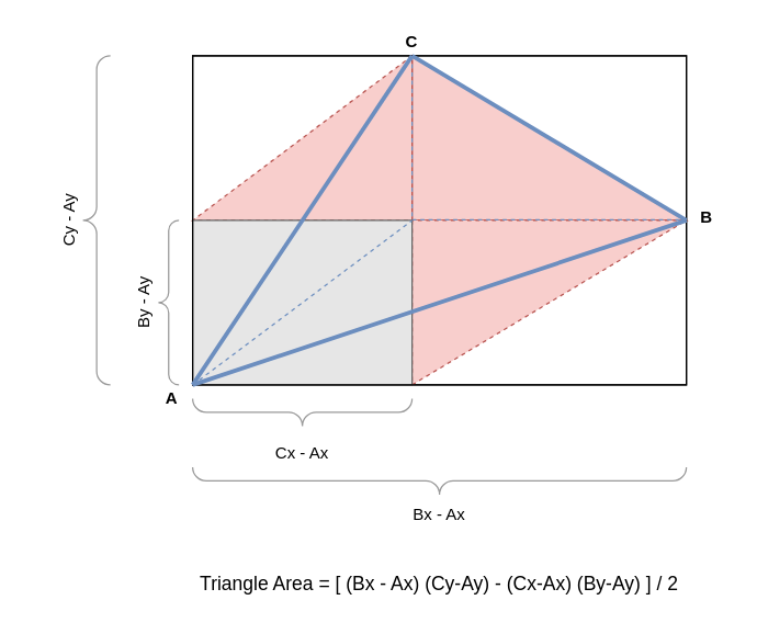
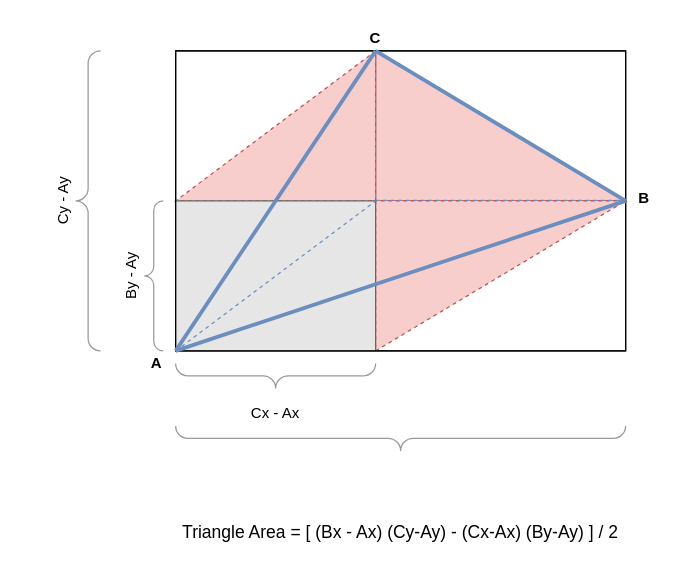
  <mxCell id="0" />
  <mxCell id="1" parent="0" />
  <mxCell id="2" value="" style="rounded=0;whiteSpace=wrap;html=1;strokeWidth=1;fillColor=none;" vertex="1" parent="1"><mxGeometry x="140" y="40" width="360" height="240" as="geometry" /></mxCell>
  <mxCell id="3" value="" style="verticalLabelPosition=bottom;verticalAlign=top;html=1;shape=mxgraph.basic.orthogonal_triangle;strokeColor=#b85450;strokeWidth=1;fillColor=#f8cecc;" vertex="1" parent="1"><mxGeometry x="300" y="40" width="200" height="120" as="geometry" /></mxCell>
  <mxCell id="4" value="" style="verticalLabelPosition=bottom;verticalAlign=top;html=1;shape=mxgraph.basic.orthogonal_triangle;strokeColor=#b85450;strokeWidth=1;fillColor=#f8cecc;flipV=0;flipH=1;dashed=1;" vertex="1" parent="1"><mxGeometry x="140" y="40" width="160" height="120" as="geometry" /></mxCell>
  <mxCell id="5" value="" style="verticalLabelPosition=bottom;verticalAlign=top;html=1;shape=mxgraph.basic.orthogonal_triangle;strokeColor=#b85450;strokeWidth=1;fillColor=#f8cecc;flipV=1;flipH=0;dashed=1;" vertex="1" parent="1"><mxGeometry x="300" y="160" width="200" height="120" as="geometry" /></mxCell>
  <mxCell id="6" value="" style="endArrow=none;html=1;rounded=0;strokeWidth=1;fillColor=#dae8fc;strokeColor=#6c8ebf;dashed=1;" edge="1" parent="1"><mxGeometry width="50" height="50" as="geometry"><mxPoint x="300" y="40" as="sourcePoint" /><mxPoint x="300" y="160" as="targetPoint" /></mxGeometry></mxCell>
  <mxCell id="7" value="" style="endArrow=none;html=1;rounded=0;strokeWidth=1;fillColor=#dae8fc;strokeColor=#6c8ebf;dashed=1;" edge="1" parent="1"><mxGeometry y="0.02" width="50" height="50" as="geometry"><mxPoint x="300" y="159.52" as="sourcePoint" /><mxPoint x="500" y="159.52" as="targetPoint" /></mxGeometry></mxCell>
- <mxCell id="8" value="Bx - Ax" style="text;html=1;strokeColor=none;fillColor=none;align=center;verticalAlign=middle;whiteSpace=wrap;rounded=0;" vertex="1" parent="1"><mxGeometry x="290" y="360" width="60" height="30" as="geometry" /></mxCell>
  <mxCell id="9" value="A" style="text;html=1;strokeColor=none;fillColor=none;align=center;verticalAlign=middle;whiteSpace=wrap;rounded=0;fontStyle=1" vertex="1" parent="1"><mxGeometry x="110" y="280" width="30" height="20" as="geometry" /></mxCell>
  <mxCell id="10" value="B" style="text;html=1;strokeColor=none;fillColor=none;align=center;verticalAlign=middle;whiteSpace=wrap;rounded=0;fontStyle=1" vertex="1" parent="1"><mxGeometry x="500" y="145" width="30" height="25" as="geometry" /></mxCell>
  <mxCell id="11" value="C" style="text;html=1;strokeColor=none;fillColor=none;align=center;verticalAlign=middle;whiteSpace=wrap;rounded=0;fontStyle=1" vertex="1" parent="1"><mxGeometry x="285" y="20" width="30" height="20" as="geometry" /></mxCell>
  <mxCell id="12" value="Cy - Ay" style="text;html=1;strokeColor=none;fillColor=none;align=center;verticalAlign=middle;whiteSpace=wrap;rounded=0;rotation=-90;" vertex="1" parent="1"><mxGeometry x="20" y="145" width="60" height="30" as="geometry" /></mxCell>
  <mxCell id="13" value="By - Ay" style="text;html=1;strokeColor=none;fillColor=none;align=center;verticalAlign=middle;whiteSpace=wrap;rounded=0;rotation=-90;" vertex="1" parent="1"><mxGeometry x="80" y="210" width="50" height="20" as="geometry" /></mxCell>
  <mxCell id="14" value="Cx - Ax" style="text;html=1;strokeColor=none;fillColor=none;align=center;verticalAlign=middle;whiteSpace=wrap;rounded=0;" vertex="1" parent="1"><mxGeometry x="195" y="320" width="50" height="20" as="geometry" /></mxCell>
  <mxCell id="15" value="" style="labelPosition=right;align=left;strokeWidth=1;shape=mxgraph.mockup.markup.curlyBrace;html=1;shadow=0;dashed=0;strokeColor=#999999;direction=north;fillColor=none;" vertex="1" parent="1"><mxGeometry x="60" y="40" width="20" height="240" as="geometry" /></mxCell>
  <mxCell id="16" value="" style="labelPosition=right;align=left;strokeWidth=1;shape=mxgraph.mockup.markup.curlyBrace;html=1;shadow=0;dashed=0;strokeColor=#999999;direction=north;fillColor=none;" vertex="1" parent="1"><mxGeometry x="115" y="160" width="15" height="120" as="geometry" /></mxCell>
  <mxCell id="17" value="" style="verticalLabelPosition=bottom;shadow=0;dashed=0;align=center;html=1;verticalAlign=top;strokeWidth=1;shape=mxgraph.mockup.markup.curlyBrace;strokeColor=#999999;fillColor=none;rotation=180;" vertex="1" parent="1"><mxGeometry x="140" y="290" width="160" height="20" as="geometry" /></mxCell>
  <mxCell id="18" value="" style="verticalLabelPosition=bottom;shadow=0;dashed=0;align=center;html=1;verticalAlign=top;strokeWidth=1;shape=mxgraph.mockup.markup.curlyBrace;strokeColor=#999999;fillColor=none;rotation=180;" vertex="1" parent="1"><mxGeometry x="140" y="340" width="360" height="20" as="geometry" /></mxCell>
  <mxCell id="19" value="" style="rounded=0;whiteSpace=wrap;html=1;strokeColor=#666666;strokeWidth=1;fillColor=#E6E6E6;fontColor=#333333;" vertex="1" parent="1"><mxGeometry x="140" y="160" width="160" height="120" as="geometry" /></mxCell>
  <mxCell id="20" value="" style="group;fillColor=none;fontColor=#333333;strokeColor=#000000;container=0;" vertex="1" connectable="0" parent="1"><mxGeometry x="140" y="40" width="360" height="240" as="geometry" /></mxCell>
  <mxCell id="21" value="" style="endArrow=none;html=1;rounded=0;strokeWidth=3;fillColor=#dae8fc;strokeColor=#6c8ebf;" edge="1" parent="1"><mxGeometry x="200" y="440" width="50" height="50" as="geometry"><mxPoint x="140" y="280" as="sourcePoint" /><mxPoint x="500" y="160" as="targetPoint" /></mxGeometry></mxCell>
  <mxCell id="22" value="" style="endArrow=none;html=1;rounded=0;strokeWidth=3;fillColor=#dae8fc;strokeColor=#6c8ebf;" edge="1" parent="1"><mxGeometry x="200" y="440" width="50" height="50" as="geometry"><mxPoint x="140" y="280" as="sourcePoint" /><mxPoint x="300" y="40" as="targetPoint" /></mxGeometry></mxCell>
  <mxCell id="23" value="" style="endArrow=none;html=1;rounded=0;strokeWidth=1;fillColor=#dae8fc;strokeColor=#6c8ebf;dashed=1;" edge="1" parent="1"><mxGeometry x="200" y="440" width="50" height="50" as="geometry"><mxPoint x="140" y="280" as="sourcePoint" /><mxPoint x="300" y="160" as="targetPoint" /></mxGeometry></mxCell>
  <mxCell id="24" value="" style="endArrow=none;html=1;rounded=0;strokeWidth=3;fillColor=#dae8fc;strokeColor=#6c8ebf;" edge="1" parent="1"><mxGeometry x="200" y="440" width="50" height="50" as="geometry"><mxPoint x="300" y="40" as="sourcePoint" /><mxPoint x="500" y="160" as="targetPoint" /></mxGeometry></mxCell>
  <mxCell id="25" value="Triangle Area = [ (Bx - Ax) (Cy-Ay) - (Cx-Ax) (By-Ay) ] / 2" style="text;html=1;strokeColor=none;fillColor=none;align=center;verticalAlign=middle;whiteSpace=wrap;rounded=0;fontSize=14;" vertex="1" parent="1"><mxGeometry x="140" y="410" width="360" height="30" as="geometry" /></mxCell>
